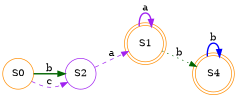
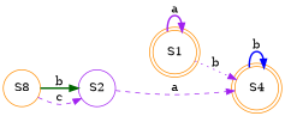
  digraph {
    concentrate=true
    rankdir=LR
    node [color=darkorange shape=circle]
    edge [color=purple style=bold]
-   n1 [label=S0]
+   n1 [label=S8]
    n2 [color=purple label=S2]
    n3 [label=S1 shape=doublecircle]
    n4 [label=S4 shape=doublecircle]
    n1 -> n2 [color=darkgreen label=b]
    n1 -> n2 [label=c style=dashed]
-   n2 -> n3 [label=a style=dashed]
+   n2 -> n4 [label=a style=dashed]
    n3 -> n3 [label=a]
-   n3 -> n4 [color=darkgreen label=b style=dotted]
+   n3 -> n4 [label=b style=dotted]
    n4 -> n4 [color=blue label=b]
  }
